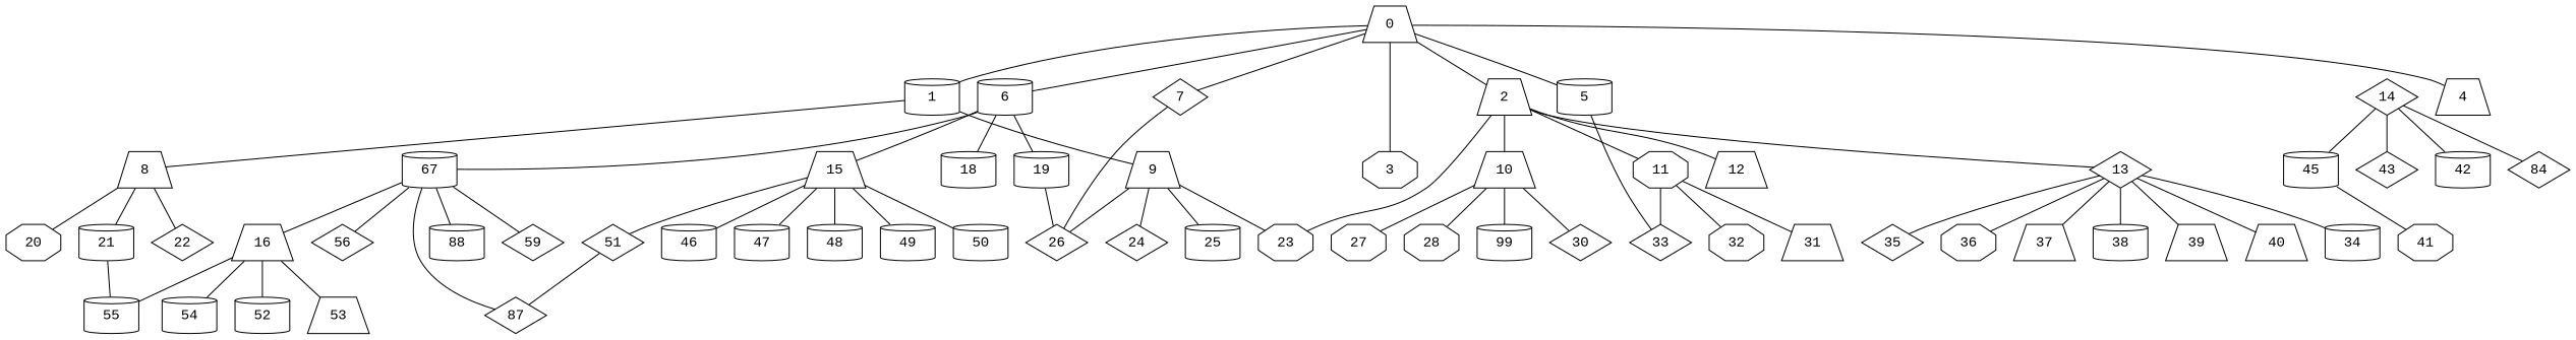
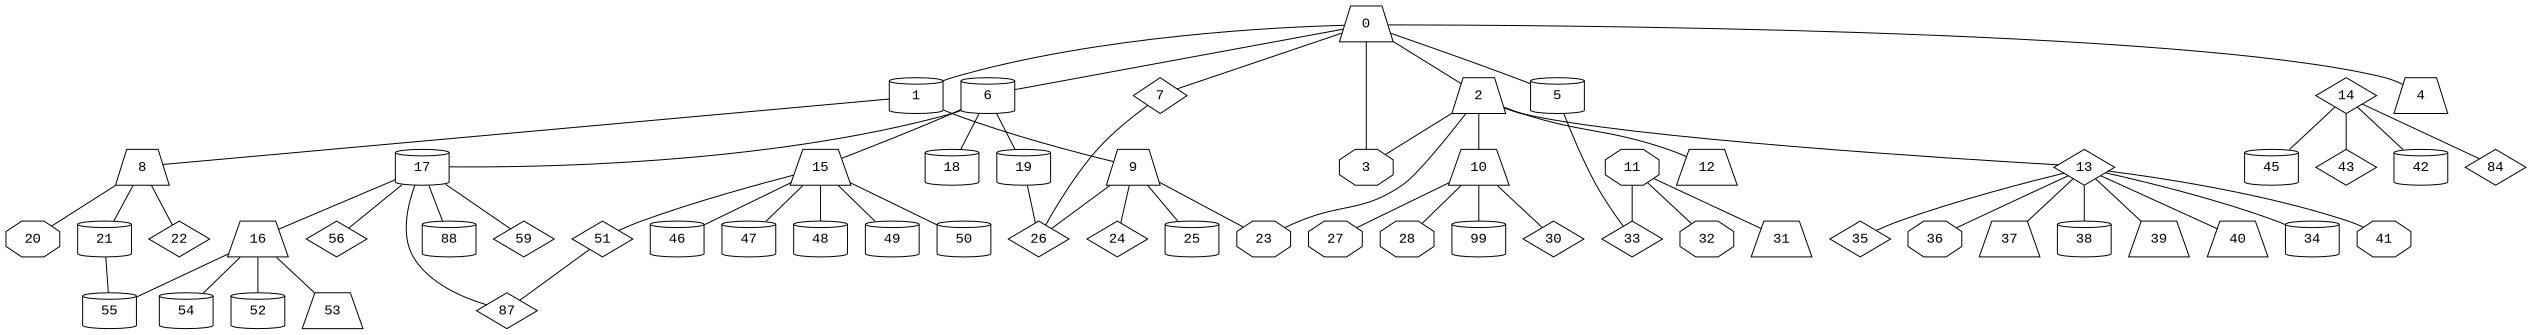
  graph {
    fontname="Liberation Mono"
    node [fontname="Liberation Mono" shape=cylinder]
    edge [fontname="Liberation Mono"]
    0 [shape=trapezium]
    1
    2 [shape=trapezium]
    3 [shape=octagon]
    4 [shape=trapezium]
    5
    6
    7 [shape=diamond]
    8 [shape=trapezium]
    9 [shape=trapezium]
    10 [shape=trapezium]
    11 [shape=octagon]
    12 [shape=trapezium]
    13 [shape=diamond]
    23 [shape=octagon]
    33 [shape=diamond]
    15 [shape=trapezium]
-   17 [label=67]
+   17
    18
    19
    26 [shape=diamond]
    20 [shape=octagon]
    21
    22 [shape=diamond]
    24 [shape=diamond]
    25
    27 [shape=octagon]
    28 [shape=octagon]
    n29 [label=99]
    30 [shape=diamond]
    32 [shape=octagon]
    31 [shape=trapezium]
    35 [shape=diamond]
    36 [shape=octagon]
    37 [shape=trapezium]
    38
    39 [shape=trapezium]
    40 [shape=trapezium]
    41 [shape=octagon]
    34
    14 [shape=diamond]
    43 [shape=diamond]
    42
    n44 [label=84 shape=diamond]
    45
    46
    47
    48
    49
    50
    51 [shape=diamond]
    16 [shape=trapezium]
    54
    52
    53 [shape=trapezium]
    55
    56 [shape=diamond]
    n58 [label=87 shape=diamond]
    n59 [label=88]
    59 [shape=diamond]
    0 -- 1
    0 -- 2
    0 -- 3
    0 -- 4
    0 -- 5
    0 -- 6
    0 -- 7
    1 -- 8
    1 -- 9
    2 -- 10
-   2 -- 11
+   2 -- 3
    2 -- 12
    2 -- 13
    2 -- 23
    5 -- 33
    6 -- 15
    6 -- 17
    6 -- 18
    6 -- 19
    7 -- 26
    8 -- 20
    8 -- 21
    8 -- 22
    9 -- 23
    9 -- 26
    9 -- 24
    9 -- 25
    10 -- 27
    10 -- 28
    10 -- n29
    10 -- 30
    11 -- 33
    11 -- 32
    11 -- 31
    13 -- 35
    13 -- 36
    13 -- 37
    13 -- 38
    13 -- 39
    13 -- 40
-   45 -- 41
+   13 -- 41
    13 -- 34
    15 -- 46
    15 -- 47
    15 -- 48
    15 -- 49
    15 -- 50
    15 -- 51
    17 -- 16
    17 -- 56
    17 -- n58
    17 -- n59
    17 -- 59
    19 -- 26
    21 -- 55
    14 -- 43
    14 -- 42
    14 -- n44
    14 -- 45
    51 -- n58
    16 -- 54
    16 -- 52
    16 -- 53
    16 -- 55
  }
